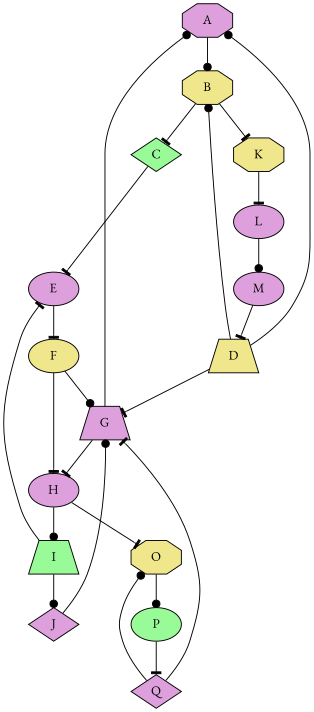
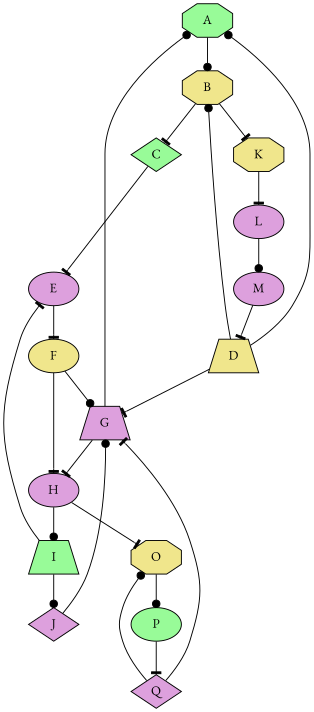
  digraph {
    fontname="EB Garamond"
    node [fillcolor=plum fontname="EB Garamond" shape=ellipse style=filled]
    edge [arrowhead=tee fontname="EB Garamond"]
-   A [shape=octagon]
+   A [fillcolor=palegreen shape=octagon]
    B [fillcolor=khaki shape=octagon]
    C [fillcolor=palegreen shape=diamond]
    K [fillcolor=khaki shape=octagon]
    D [fillcolor=khaki shape=trapezium]
    G [shape=trapezium]
    E
    L
    H
    F [fillcolor=khaki]
    M
    I [fillcolor=palegreen shape=trapezium]
    O [fillcolor=khaki shape=octagon]
    J [shape=diamond]
    P [fillcolor=palegreen]
    Q [shape=diamond]
    A -> B [arrowhead=dot]
    B -> C
    B -> K
    C -> E
    K -> L
    D -> A [arrowhead=dot]
    D -> B [arrowhead=dot]
    D -> G
    G -> A [arrowhead=dot]
    G -> H
    E -> F
    L -> M [arrowhead=dot]
    H -> I [arrowhead=dot]
    H -> O
    F -> G [arrowhead=dot]
    F -> H
    M -> D
    I -> E
    I -> J [arrowhead=dot]
    O -> P [arrowhead=dot]
    J -> G [arrowhead=dot]
    P -> Q
    Q -> G
    Q -> O [arrowhead=dot]
  }
